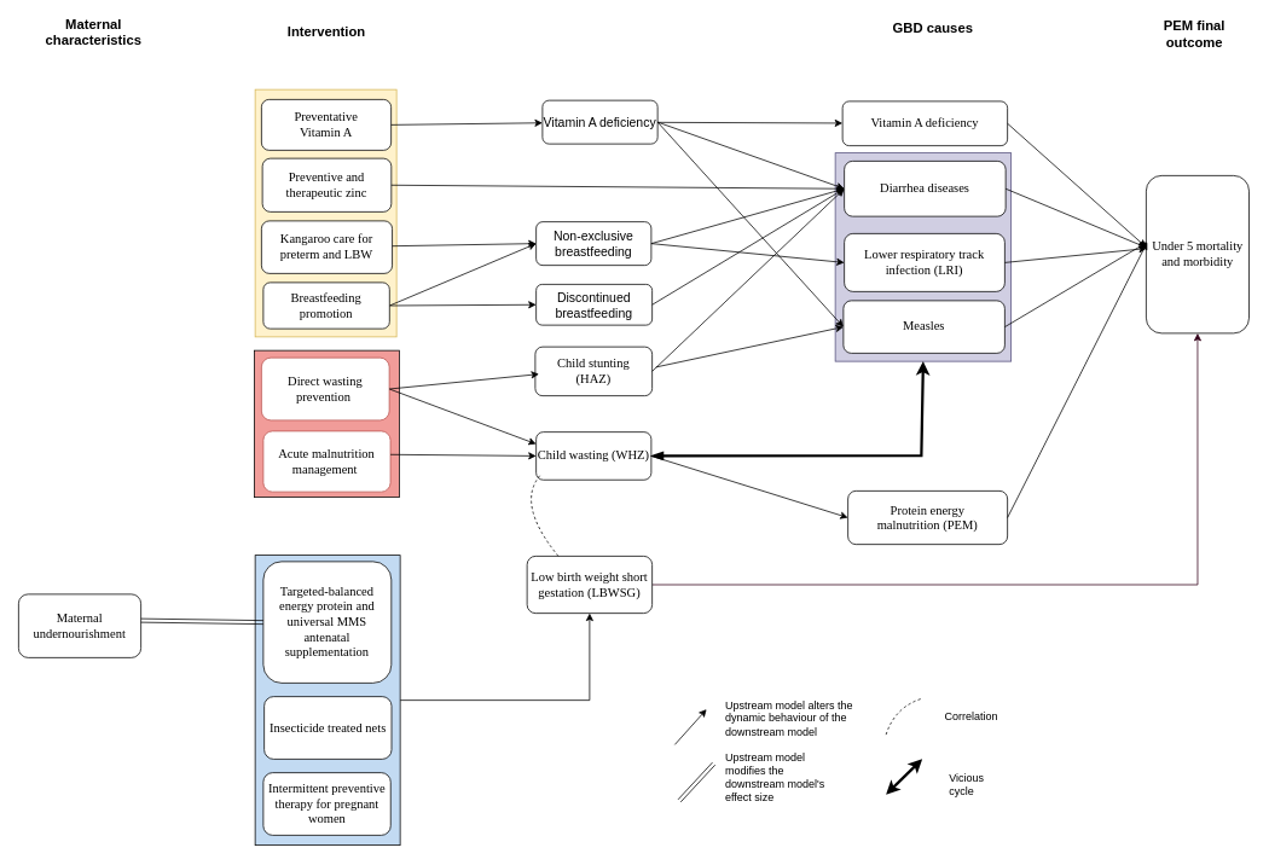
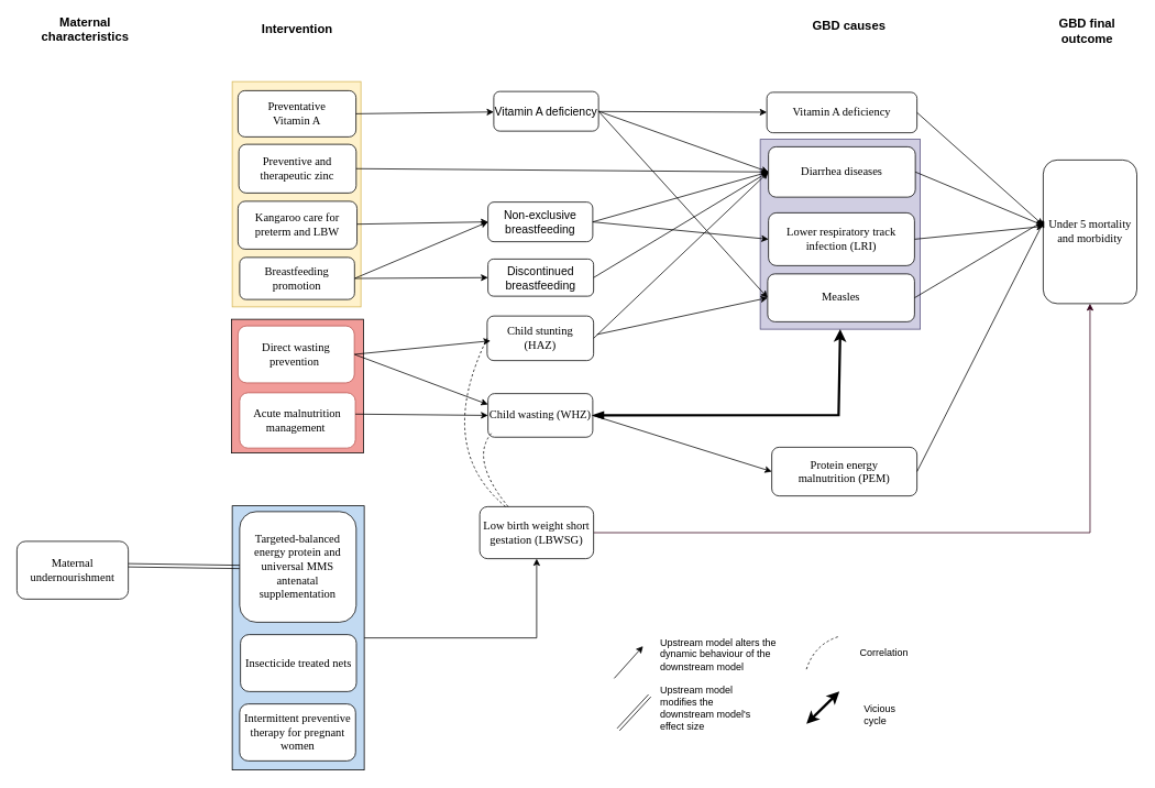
  <mxCell id="0" />
  <mxCell id="1" parent="0" />
  <mxCell id="2" value="" style="rounded=0;whiteSpace=wrap;html=1;strokeColor=#56517e;fillColor=#d0cee2;" parent="1" vertex="1"><mxGeometry x="921" y="168" width="194" height="230" as="geometry" /></mxCell>
  <mxCell id="3" value="" style="rounded=0;whiteSpace=wrap;html=1;strokeColor=#d6b656;fillColor=#fff2cc;" parent="1" vertex="1"><mxGeometry x="281" y="98" width="156" height="273" as="geometry" /></mxCell>
  <mxCell id="4" value="" style="rounded=0;whiteSpace=wrap;html=1;strokeColor=#000000;fillColor=#F19C99;" parent="1" vertex="1"><mxGeometry x="280" y="386" width="160" height="162" as="geometry" /></mxCell>
  <mxCell id="5" value="" style="edgeStyle=orthogonalEdgeStyle;rounded=0;orthogonalLoop=1;jettySize=auto;html=1;strokeColor=#000000;entryX=0.5;entryY=1;entryDx=0;entryDy=0;" parent="1" source="6" target="9" edge="1"><mxGeometry relative="1" as="geometry"><mxPoint x="451" y="752" as="sourcePoint" /><mxPoint x="501" y="777" as="targetPoint" /></mxGeometry></mxCell>
  <mxCell id="6" value="" style="rounded=0;whiteSpace=wrap;html=1;strokeColor=#000000;fillColor=#C2DAF2;" parent="1" vertex="1"><mxGeometry x="281" y="612" width="160" height="320" as="geometry" /></mxCell>
  <mxCell id="7" value="&lt;font style=&quot;font-size: 14px&quot;&gt;Child wasting (WHZ)&lt;/font&gt;" style="rounded=1;whiteSpace=wrap;html=1;shadow=0;labelBackgroundColor=none;strokeWidth=1;fontFamily=Verdana;fontSize=8;align=center;fillColor=#FFFFFF;strokeColor=#000000;" parent="1" vertex="1"><mxGeometry x="591" y="476" width="127" height="52.82" as="geometry" /></mxCell>
  <mxCell id="8" value="" style="edgeStyle=orthogonalEdgeStyle;rounded=0;orthogonalLoop=1;jettySize=auto;html=1;strokeColor=#33001A;entryX=0.5;entryY=1;entryDx=0;entryDy=0;" parent="1" source="9" target="14" edge="1"><mxGeometry relative="1" as="geometry"><mxPoint x="1261" y="641" as="targetPoint" /></mxGeometry></mxCell>
  <mxCell id="9" value="&lt;font style=&quot;font-size: 14px&quot;&gt;Low birth weight short gestation (LBWSG)&lt;/font&gt;" style="rounded=1;whiteSpace=wrap;html=1;shadow=0;labelBackgroundColor=none;strokeWidth=1;fontFamily=Verdana;fontSize=8;align=center;strokeColor=#000000;fillColor=#FFFFFF;" parent="1" vertex="1"><mxGeometry x="581" y="613" width="138" height="63" as="geometry" /></mxCell>
  <mxCell id="10" value="&lt;font face=&quot;Verdana&quot;&gt;&lt;span style=&quot;font-size: 14px&quot;&gt;Protein energy malnutrition&amp;nbsp;(PEM)&lt;/span&gt;&lt;/font&gt;" style="rounded=1;whiteSpace=wrap;html=1;" parent="1" vertex="1"><mxGeometry x="935" y="541" width="176" height="59" as="geometry" /></mxCell>
  <mxCell id="11" value="&lt;font style=&quot;font-size: 14px&quot; face=&quot;Verdana&quot;&gt;Measles&lt;/font&gt;" style="rounded=1;whiteSpace=wrap;html=1;" parent="1" vertex="1"><mxGeometry x="930" y="331" width="178" height="58" as="geometry" /></mxCell>
  <mxCell id="12" value="&lt;font style=&quot;font-size: 14px&quot; face=&quot;Verdana&quot;&gt;Diarrhea diseases&lt;/font&gt;" style="rounded=1;whiteSpace=wrap;html=1;" parent="1" vertex="1"><mxGeometry x="931" y="177" width="178" height="61" as="geometry" /></mxCell>
  <mxCell id="13" value="&lt;font style=&quot;font-size: 14px&quot; face=&quot;Verdana&quot;&gt;Lower respiratory track infection (LRI)&lt;/font&gt;" style="rounded=1;whiteSpace=wrap;html=1;" parent="1" vertex="1"><mxGeometry x="931" y="257" width="177" height="64" as="geometry" /></mxCell>
  <mxCell id="14" value="&lt;font face=&quot;Verdana&quot; style=&quot;font-size: 14px&quot;&gt;Under 5 mortality and morbidity&lt;/font&gt;" style="rounded=1;whiteSpace=wrap;html=1;" parent="1" vertex="1"><mxGeometry x="1264" y="193" width="113.5" height="174" as="geometry" /></mxCell>
  <mxCell id="15" value="Intervention" style="text;html=1;strokeColor=none;fillColor=none;align=center;verticalAlign=middle;whiteSpace=wrap;rounded=0;strokeWidth=4;fontSize=15;fontStyle=1" parent="1" vertex="1"><mxGeometry x="340" y="24" width="40" height="20" as="geometry" /></mxCell>
  <mxCell id="16" value="GBD causes" style="text;html=1;strokeColor=none;fillColor=none;align=center;verticalAlign=middle;whiteSpace=wrap;rounded=0;strokeWidth=4;fontSize=15;fontStyle=1" parent="1" vertex="1"><mxGeometry x="982" y="20" width="93.5" height="20" as="geometry" /></mxCell>
- <mxCell id="17" value="PEM final outcome" style="text;html=1;strokeColor=none;fillColor=none;align=center;verticalAlign=middle;whiteSpace=wrap;rounded=0;strokeWidth=4;fontSize=15;fontStyle=1" parent="1" vertex="1"><mxGeometry x="1261" y="26" width="113" height="20" as="geometry" /></mxCell>
+ <mxCell id="17" value="GBD final outcome" style="text;html=1;strokeColor=none;fillColor=none;align=center;verticalAlign=middle;whiteSpace=wrap;rounded=0;strokeWidth=4;fontSize=15;fontStyle=1" parent="1" vertex="1"><mxGeometry x="1261" y="26" width="113" height="20" as="geometry" /></mxCell>
  <mxCell id="18" value="" style="endArrow=classic;html=1;strokeWidth=1;" parent="1" edge="1"><mxGeometry width="50" height="50" relative="1" as="geometry"><mxPoint x="744" y="821" as="sourcePoint" /><mxPoint x="779" y="782" as="targetPoint" /></mxGeometry></mxCell>
  <mxCell id="19" value="" style="endArrow=none;dashed=1;html=1;strokeColor=#000000;fontSize=15;curved=1;" parent="1" edge="1"><mxGeometry width="50" height="50" relative="1" as="geometry"><mxPoint x="977" y="810" as="sourcePoint" /><mxPoint x="1017.25" y="770" as="targetPoint" /><Array as="points"><mxPoint x="987" y="779" /></Array></mxGeometry></mxCell>
  <mxCell id="20" value="Correlation" style="text;html=1;strokeColor=none;fillColor=none;align=left;verticalAlign=middle;whiteSpace=wrap;rounded=0;" parent="1" vertex="1"><mxGeometry x="1040" y="780" width="40" height="20" as="geometry" /></mxCell>
  <mxCell id="21" value="&lt;font style=&quot;font-size: 14px&quot;&gt;Targeted-balanced energy protein and universal MMS antenatal supplementation&lt;/font&gt;" style="rounded=1;whiteSpace=wrap;html=1;shadow=0;labelBackgroundColor=none;strokeWidth=1;fontFamily=Verdana;fontSize=8;align=center;" parent="1" vertex="1"><mxGeometry x="290" y="619" width="141.25" height="134" as="geometry" /></mxCell>
  <mxCell id="22" value="&lt;font style=&quot;font-size: 14px&quot;&gt;Child stunting&lt;br&gt;(HAZ)&lt;/font&gt;" style="rounded=1;whiteSpace=wrap;html=1;shadow=0;labelBackgroundColor=none;strokeWidth=1;fontFamily=Verdana;fontSize=8;align=center;fillColor=#FFFFFF;strokeColor=#000000;" parent="1" vertex="1"><mxGeometry x="590" y="382" width="129" height="54" as="geometry" /></mxCell>
  <mxCell id="23" value="" style="endArrow=none;dashed=1;html=1;curved=1;exitX=0.25;exitY=0;exitDx=0;exitDy=0;" parent="1" source="9" edge="1"><mxGeometry width="50" height="50" relative="1" as="geometry"><mxPoint x="594" y="669" as="sourcePoint" /><mxPoint x="596" y="523" as="targetPoint" /><Array as="points"><mxPoint x="568" y="555" /></Array></mxGeometry></mxCell>
+ <mxCell id="24" value="" style="endArrow=none;dashed=1;html=1;entryX=0;entryY=0.5;entryDx=0;entryDy=0;curved=1;" parent="1" source="9" target="22" edge="1"><mxGeometry width="50" height="50" relative="1" as="geometry"><mxPoint x="701" y="646" as="sourcePoint" /><mxPoint x="751" y="596" as="targetPoint" /><Array as="points"><mxPoint x="526" y="541" /></Array></mxGeometry></mxCell>
  <mxCell id="25" value="" style="endArrow=classic;html=1;exitX=1;exitY=0.5;exitDx=0;exitDy=0;entryX=0;entryY=0.5;entryDx=0;entryDy=0;" parent="1" source="7" target="10" edge="1"><mxGeometry width="50" height="50" relative="1" as="geometry"><mxPoint x="706" y="527.002" as="sourcePoint" /><mxPoint x="872" y="661.65" as="targetPoint" /></mxGeometry></mxCell>
  <mxCell id="26" value="" style="endArrow=classic;html=1;entryX=0.004;entryY=0.462;entryDx=0;entryDy=0;exitX=1;exitY=0.5;exitDx=0;exitDy=0;entryPerimeter=0;" parent="1" source="13" target="14" edge="1"><mxGeometry width="50" height="50" relative="1" as="geometry"><mxPoint x="1123.5" y="465" as="sourcePoint" /><mxPoint x="1173.5" y="415" as="targetPoint" /></mxGeometry></mxCell>
  <mxCell id="27" value="" style="endArrow=classic;html=1;entryX=0.011;entryY=0.422;entryDx=0;entryDy=0;entryPerimeter=0;exitX=1;exitY=0.5;exitDx=0;exitDy=0;" parent="1" source="11" target="14" edge="1"><mxGeometry width="50" height="50" relative="1" as="geometry"><mxPoint x="1133.5" y="475" as="sourcePoint" /><mxPoint x="1221.5" y="499" as="targetPoint" /></mxGeometry></mxCell>
  <mxCell id="28" value="" style="endArrow=classic;html=1;entryX=0.011;entryY=0.422;entryDx=0;entryDy=0;entryPerimeter=0;exitX=1;exitY=0.5;exitDx=0;exitDy=0;" parent="1" source="10" target="14" edge="1"><mxGeometry width="50" height="50" relative="1" as="geometry"><mxPoint x="1132.5" y="548" as="sourcePoint" /><mxPoint x="1222.545" y="500.98" as="targetPoint" /></mxGeometry></mxCell>
  <mxCell id="29" value="Upstream model alters the dynamic behaviour of the downstream model" style="text;html=1;strokeColor=none;fillColor=none;align=left;verticalAlign=middle;whiteSpace=wrap;rounded=0;" parent="1" vertex="1"><mxGeometry x="798" y="782" width="169" height="20" as="geometry" /></mxCell>
  <mxCell id="30" value="Vicious cycle" style="text;html=1;strokeColor=none;fillColor=none;align=left;verticalAlign=middle;whiteSpace=wrap;rounded=0;" parent="1" vertex="1"><mxGeometry x="1044.5" y="854.5" width="40" height="20" as="geometry" /></mxCell>
  <mxCell id="31" value="&lt;span style=&quot;font-size: 14px&quot;&gt;Acute malnutrition management&amp;nbsp;&lt;/span&gt;" style="rounded=1;whiteSpace=wrap;html=1;shadow=0;labelBackgroundColor=none;strokeWidth=1;fontFamily=Verdana;fontSize=8;align=center;fillColor=#FFFFFF;strokeColor=#b85450;" parent="1" vertex="1"><mxGeometry x="290" y="475" width="140.25" height="67" as="geometry" /></mxCell>
  <mxCell id="32" value="" style="endArrow=classic;html=1;exitX=1;exitY=0.386;exitDx=0;exitDy=0;exitPerimeter=0;entryX=0;entryY=0.5;entryDx=0;entryDy=0;" parent="1" source="31" target="7" edge="1"><mxGeometry width="50" height="50" relative="1" as="geometry"><mxPoint x="593" y="654" as="sourcePoint" /><mxPoint x="616" y="524" as="targetPoint" /></mxGeometry></mxCell>
  <mxCell id="33" value="&lt;span style=&quot;font-size: 14px&quot;&gt;Maternal undernourishment&lt;/span&gt;" style="rounded=1;whiteSpace=wrap;html=1;shadow=0;labelBackgroundColor=none;strokeWidth=1;fontFamily=Verdana;fontSize=8;align=center;" parent="1" vertex="1"><mxGeometry x="20" y="655" width="135" height="70" as="geometry" /></mxCell>
  <mxCell id="34" value="Maternal characteristics" style="text;html=1;strokeColor=none;fillColor=none;align=center;verticalAlign=middle;whiteSpace=wrap;rounded=0;strokeWidth=4;fontSize=15;fontStyle=1" parent="1" vertex="1"><mxGeometry x="83" y="24" width="40" height="20" as="geometry" /></mxCell>
  <mxCell id="35" value="" style="shape=link;html=1;entryX=0;entryY=0.5;entryDx=0;entryDy=0;exitX=1;exitY=0.414;exitDx=0;exitDy=0;exitPerimeter=0;" parent="1" source="33" target="21" edge="1"><mxGeometry width="50" height="50" relative="1" as="geometry"><mxPoint x="127" y="650" as="sourcePoint" /><mxPoint x="177" y="600" as="targetPoint" /></mxGeometry></mxCell>
  <mxCell id="36" value="" style="shape=link;html=1;" parent="1" edge="1"><mxGeometry width="50" height="50" relative="1" as="geometry"><mxPoint x="749" y="883" as="sourcePoint" /><mxPoint x="787" y="842" as="targetPoint" /></mxGeometry></mxCell>
  <mxCell id="37" value="Upstream model modifies the downstream model's effect size" style="text;html=1;strokeColor=none;fillColor=none;align=left;verticalAlign=middle;whiteSpace=wrap;rounded=0;" parent="1" vertex="1"><mxGeometry x="798" y="835" width="122" height="44" as="geometry" /></mxCell>
  <mxCell id="38" value="" style="endArrow=classic;html=1;exitX=1;exitY=0.5;exitDx=0;exitDy=0;entryX=0;entryY=0.25;entryDx=0;entryDy=0;" parent="1" source="45" target="7" edge="1"><mxGeometry width="50" height="50" relative="1" as="geometry"><mxPoint x="421" y="412" as="sourcePoint" /><mxPoint x="621" y="531" as="targetPoint" /></mxGeometry></mxCell>
  <mxCell id="39" value="&lt;font style=&quot;font-size: 14px&quot;&gt;Non-exclusive breastfeeding&lt;/font&gt;" style="rounded=1;whiteSpace=wrap;html=1;" parent="1" vertex="1"><mxGeometry x="591" y="244" width="127" height="48" as="geometry" /></mxCell>
  <mxCell id="40" value="&lt;font style=&quot;font-size: 14px&quot;&gt;Discontinued breastfeeding&lt;/font&gt;" style="rounded=1;whiteSpace=wrap;html=1;" parent="1" vertex="1"><mxGeometry x="591" y="313" width="128" height="45" as="geometry" /></mxCell>
  <mxCell id="41" value="&lt;font style=&quot;font-size: 14px&quot;&gt;Vitamin A deficiency&lt;/font&gt;" style="rounded=1;whiteSpace=wrap;html=1;" parent="1" vertex="1"><mxGeometry x="598" y="110" width="127" height="48" as="geometry" /></mxCell>
  <mxCell id="42" value="&lt;font style=&quot;font-size: 14px&quot; face=&quot;Verdana&quot;&gt;Vitamin A deficiency&lt;/font&gt;" style="rounded=1;whiteSpace=wrap;html=1;" parent="1" vertex="1"><mxGeometry x="929" y="111" width="182" height="49" as="geometry" /></mxCell>
  <mxCell id="43" value="&lt;font style=&quot;font-size: 14px&quot;&gt;Insecticide treated nets&lt;/font&gt;" style="rounded=1;whiteSpace=wrap;html=1;shadow=0;labelBackgroundColor=none;strokeWidth=1;fontFamily=Verdana;fontSize=8;align=center;" parent="1" vertex="1"><mxGeometry x="291" y="768" width="140.5" height="69" as="geometry" /></mxCell>
  <mxCell id="44" value="&lt;font style=&quot;font-size: 14px&quot;&gt;Intermittent preventive therapy for pregnant women&lt;/font&gt;" style="rounded=1;whiteSpace=wrap;html=1;shadow=0;labelBackgroundColor=none;strokeWidth=1;fontFamily=Verdana;fontSize=8;align=center;" parent="1" vertex="1"><mxGeometry x="290" y="852" width="140.5" height="69" as="geometry" /></mxCell>
  <mxCell id="45" value="&lt;span style=&quot;font-size: 14px&quot;&gt;Direct wasting prevention&amp;nbsp;&lt;/span&gt;" style="rounded=1;whiteSpace=wrap;html=1;shadow=0;labelBackgroundColor=none;strokeWidth=1;fontFamily=Verdana;fontSize=8;align=center;fillColor=#FFFFFF;strokeColor=#b85450;" parent="1" vertex="1"><mxGeometry x="288" y="394" width="141" height="69" as="geometry" /></mxCell>
  <mxCell id="46" value="&lt;span style=&quot;font-size: 14px&quot;&gt;Preventative&lt;br&gt;Vitamin A&lt;/span&gt;" style="rounded=1;whiteSpace=wrap;html=1;shadow=0;labelBackgroundColor=none;strokeWidth=1;fontFamily=Verdana;fontSize=8;align=center;fillColor=#FFFFFF;strokeColor=#000000;" parent="1" vertex="1"><mxGeometry x="288" y="109" width="143" height="56" as="geometry" /></mxCell>
  <mxCell id="47" value="" style="endArrow=classic;html=1;exitX=1;exitY=0.5;exitDx=0;exitDy=0;entryX=0.004;entryY=0.457;entryDx=0;entryDy=0;entryPerimeter=0;" parent="1" source="12" target="14" edge="1"><mxGeometry width="50" height="50" relative="1" as="geometry"><mxPoint x="1125.75" y="232" as="sourcePoint" /><mxPoint x="1281" y="452" as="targetPoint" /></mxGeometry></mxCell>
  <mxCell id="48" value="" style="endArrow=classic;html=1;exitX=1;exitY=0.5;exitDx=0;exitDy=0;entryX=0;entryY=0.454;entryDx=0;entryDy=0;entryPerimeter=0;" parent="1" source="42" target="14" edge="1"><mxGeometry width="50" height="50" relative="1" as="geometry"><mxPoint x="1125" y="162" as="sourcePoint" /><mxPoint x="1311" y="73" as="targetPoint" /></mxGeometry></mxCell>
  <mxCell id="49" value="" style="endArrow=classic;html=1;exitX=1;exitY=0.5;exitDx=0;exitDy=0;entryX=0.032;entryY=0.557;entryDx=0;entryDy=0;entryPerimeter=0;" parent="1" source="45" target="22" edge="1"><mxGeometry width="50" height="50" relative="1" as="geometry"><mxPoint x="441.63" y="447" as="sourcePoint" /><mxPoint x="601" y="422" as="targetPoint" /></mxGeometry></mxCell>
  <mxCell id="50" value="" style="endArrow=classic;html=1;strokeColor=#000000;strokeWidth=1;exitX=1;exitY=0.5;exitDx=0;exitDy=0;entryX=0;entryY=0.5;entryDx=0;entryDy=0;" parent="1" source="53" target="39" edge="1"><mxGeometry width="50" height="50" relative="1" as="geometry"><mxPoint x="790" y="416" as="sourcePoint" /><mxPoint x="840" y="366" as="targetPoint" /></mxGeometry></mxCell>
  <mxCell id="51" value="" style="endArrow=classic;html=1;strokeColor=#000000;strokeWidth=1;entryX=0;entryY=0.5;entryDx=0;entryDy=0;exitX=1;exitY=0.5;exitDx=0;exitDy=0;" parent="1" source="53" target="40" edge="1"><mxGeometry width="50" height="50" relative="1" as="geometry"><mxPoint x="429" y="282" as="sourcePoint" /><mxPoint x="594" y="232" as="targetPoint" /></mxGeometry></mxCell>
  <mxCell id="52" value="&lt;span style=&quot;font-size: 14px&quot;&gt;Preventive and therapeutic zinc&lt;/span&gt;" style="rounded=1;whiteSpace=wrap;html=1;shadow=0;labelBackgroundColor=none;strokeWidth=1;fontFamily=Verdana;fontSize=8;align=center;fillColor=#FFFFFF;strokeColor=#000000;" parent="1" vertex="1"><mxGeometry x="289" y="174" width="142.25" height="59" as="geometry" /></mxCell>
  <mxCell id="53" value="&lt;span style=&quot;font-size: 14px&quot;&gt;Breastfeeding promotion&lt;/span&gt;" style="rounded=1;whiteSpace=wrap;html=1;shadow=0;labelBackgroundColor=none;strokeWidth=1;fontFamily=Verdana;fontSize=8;align=center;fillColor=#FFFFFF;strokeColor=#000000;" parent="1" vertex="1"><mxGeometry x="290" y="311" width="139.25" height="51" as="geometry" /></mxCell>
  <mxCell id="54" value="" style="endArrow=classic;html=1;exitX=1;exitY=0.5;exitDx=0;exitDy=0;entryX=0;entryY=0.5;entryDx=0;entryDy=0;" parent="1" source="39" target="13" edge="1"><mxGeometry width="50" height="50" relative="1" as="geometry"><mxPoint x="784" y="436" as="sourcePoint" /><mxPoint x="834" y="386" as="targetPoint" /></mxGeometry></mxCell>
  <mxCell id="55" value="" style="endArrow=classic;html=1;exitX=1;exitY=0.5;exitDx=0;exitDy=0;entryX=0;entryY=0.5;entryDx=0;entryDy=0;" parent="1" source="39" target="12" edge="1"><mxGeometry width="50" height="50" relative="1" as="geometry"><mxPoint x="724" y="270" as="sourcePoint" /><mxPoint x="945" y="312" as="targetPoint" /></mxGeometry></mxCell>
  <mxCell id="56" value="" style="endArrow=classic;html=1;exitX=1;exitY=0.5;exitDx=0;exitDy=0;entryX=0;entryY=0.5;entryDx=0;entryDy=0;" parent="1" source="40" target="12" edge="1"><mxGeometry width="50" height="50" relative="1" as="geometry"><mxPoint x="724" y="270" as="sourcePoint" /><mxPoint x="943" y="205.5" as="targetPoint" /></mxGeometry></mxCell>
  <mxCell id="57" value="" style="endArrow=classic;html=1;" parent="1" source="41" target="42" edge="1"><mxGeometry width="50" height="50" relative="1" as="geometry"><mxPoint x="712" y="10" as="sourcePoint" /><mxPoint x="927" y="63.5" as="targetPoint" /></mxGeometry></mxCell>
  <mxCell id="58" value="" style="endArrow=classic;html=1;exitX=1;exitY=0.5;exitDx=0;exitDy=0;entryX=0;entryY=0.5;entryDx=0;entryDy=0;" parent="1" source="41" target="11" edge="1"><mxGeometry width="50" height="50" relative="1" as="geometry"><mxPoint x="784" y="436" as="sourcePoint" /><mxPoint x="834" y="386" as="targetPoint" /></mxGeometry></mxCell>
  <mxCell id="59" value="" style="endArrow=classic;html=1;entryX=0;entryY=0.5;entryDx=0;entryDy=0;exitX=1;exitY=0.5;exitDx=0;exitDy=0;" parent="1" source="41" target="12" edge="1"><mxGeometry width="50" height="50" relative="1" as="geometry"><mxPoint x="711" y="-11" as="sourcePoint" /><mxPoint x="835" y="337" as="targetPoint" /></mxGeometry></mxCell>
  <mxCell id="60" value="" style="endArrow=classic;html=1;exitX=1;exitY=0.5;exitDx=0;exitDy=0;entryX=0;entryY=0.5;entryDx=0;entryDy=0;" parent="1" source="52" target="12" edge="1"><mxGeometry width="50" height="50" relative="1" as="geometry"><mxPoint x="591" y="302" as="sourcePoint" /><mxPoint x="641" y="252" as="targetPoint" /></mxGeometry></mxCell>
  <mxCell id="61" value="" style="endArrow=classic;startArrow=blockThin;html=1;strokeWidth=3;startFill=1;jumpSize=8;targetPerimeterSpacing=0;sourcePerimeterSpacing=0;exitX=1;exitY=0.5;exitDx=0;exitDy=0;rounded=0;strokeColor=#000000;shadow=0;fillColor=#647687;entryX=0.5;entryY=1;entryDx=0;entryDy=0;" parent="1" source="7" target="2" edge="1"><mxGeometry width="50" height="50" relative="1" as="geometry"><mxPoint x="693" y="389" as="sourcePoint" /><mxPoint x="864" y="458" as="targetPoint" /><Array as="points"><mxPoint x="1016" y="502" /></Array></mxGeometry></mxCell>
  <mxCell id="62" value="" style="endArrow=classic;html=1;strokeWidth=1;exitX=1;exitY=0.5;exitDx=0;exitDy=0;entryX=0;entryY=0.5;entryDx=0;entryDy=0;" parent="1" source="22" target="12" edge="1"><mxGeometry width="50" height="50" relative="1" as="geometry"><mxPoint x="830" y="385" as="sourcePoint" /><mxPoint x="929" y="140" as="targetPoint" /></mxGeometry></mxCell>
  <mxCell id="63" value="" style="endArrow=classic;html=1;strokeWidth=1;exitX=1.032;exitY=0.414;exitDx=0;exitDy=0;exitPerimeter=0;entryX=0;entryY=0.5;entryDx=0;entryDy=0;" parent="1" source="22" target="11" edge="1"><mxGeometry width="50" height="50" relative="1" as="geometry"><mxPoint x="829" y="283" as="sourcePoint" /><mxPoint x="879" y="233" as="targetPoint" /></mxGeometry></mxCell>
  <mxCell id="64" value="" style="endArrow=classic;startArrow=classic;html=1;strokeColor=#000000;strokeWidth=3;" parent="1" edge="1"><mxGeometry width="50" height="50" relative="1" as="geometry"><mxPoint x="977" y="876" as="sourcePoint" /><mxPoint x="1017" y="837" as="targetPoint" /></mxGeometry></mxCell>
  <mxCell id="65" value="" style="endArrow=classic;html=1;exitX=1;exitY=0.5;exitDx=0;exitDy=0;" parent="1" source="46" target="41" edge="1"><mxGeometry width="50" height="50" relative="1" as="geometry"><mxPoint x="440.25" y="224" as="sourcePoint" /><mxPoint x="940" y="224.5" as="targetPoint" /></mxGeometry></mxCell>
  <mxCell id="66" value="&lt;span style=&quot;font-size: 14px&quot;&gt;Kangaroo care for preterm and LBW&lt;/span&gt;" style="rounded=1;whiteSpace=wrap;html=1;shadow=0;labelBackgroundColor=none;strokeWidth=1;fontFamily=Verdana;fontSize=8;align=center;fillColor=#FFFFFF;strokeColor=#000000;" parent="1" vertex="1"><mxGeometry x="288" y="243" width="144.25" height="58" as="geometry" /></mxCell>
  <mxCell id="67" value="" style="endArrow=classic;html=1;shadow=0;strokeColor=#000000;strokeWidth=1;entryX=0;entryY=0.5;entryDx=0;entryDy=0;" parent="1" source="66" target="39" edge="1"><mxGeometry width="50" height="50" relative="1" as="geometry"><mxPoint x="846" y="303" as="sourcePoint" /><mxPoint x="594" y="272" as="targetPoint" /></mxGeometry></mxCell>
